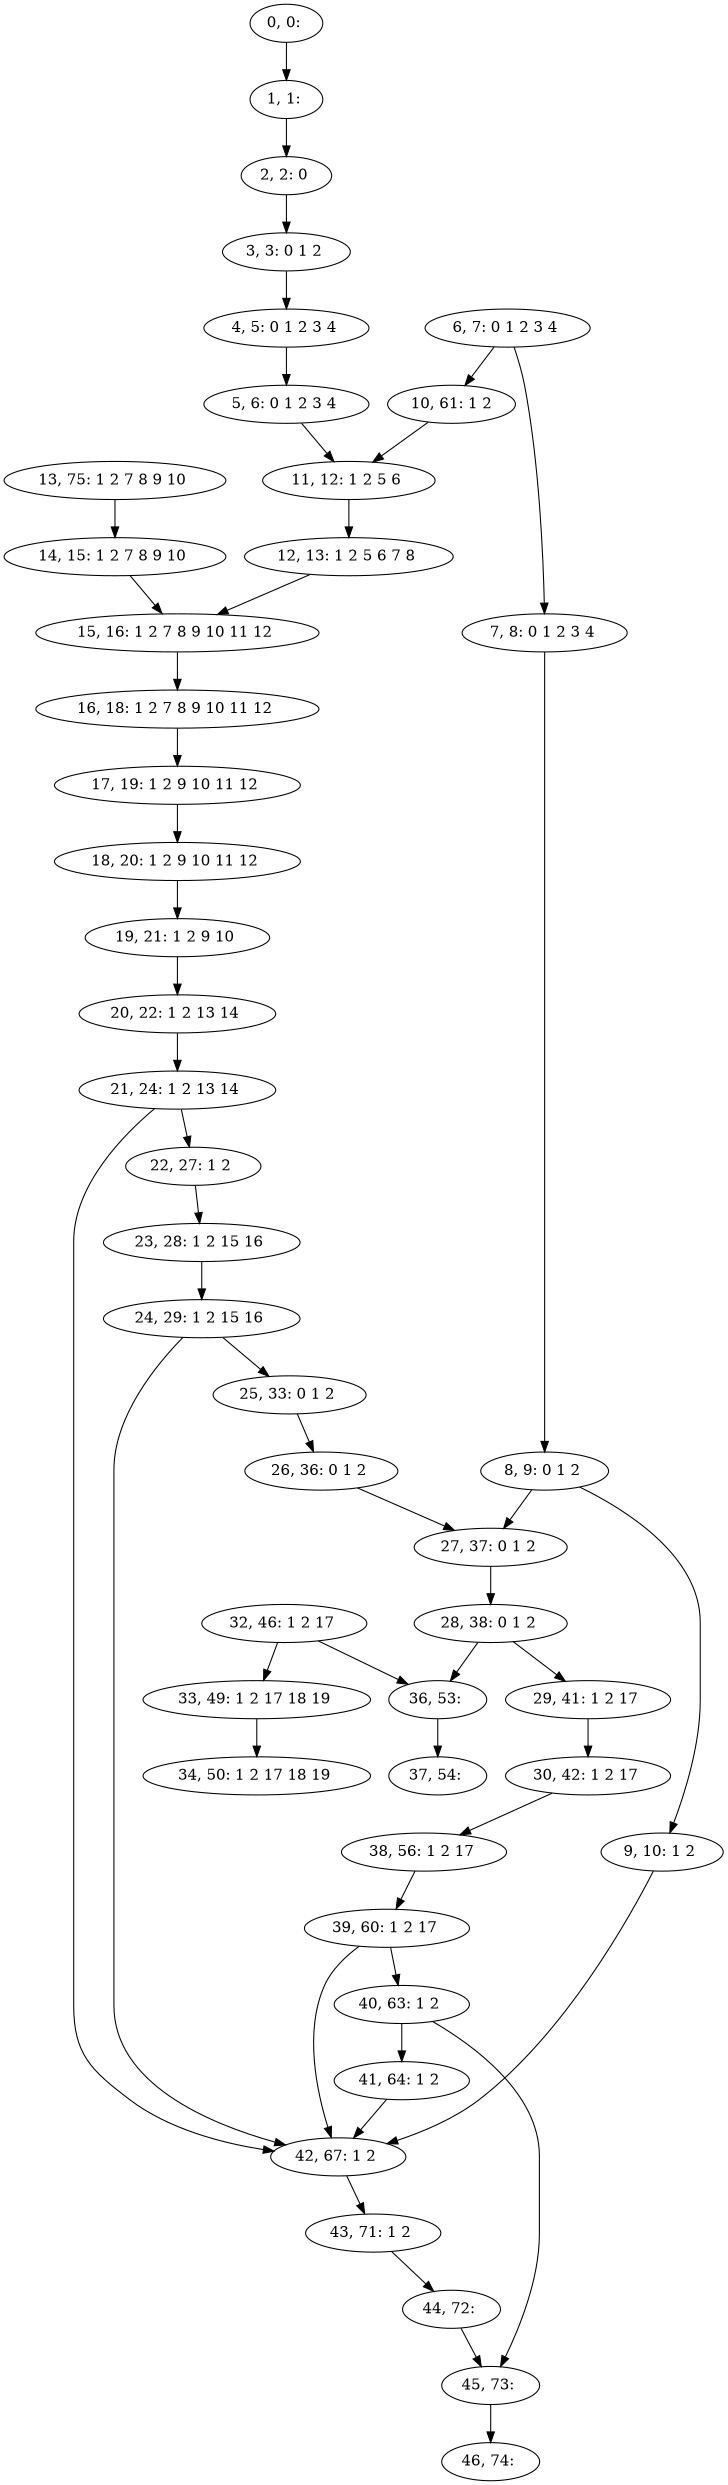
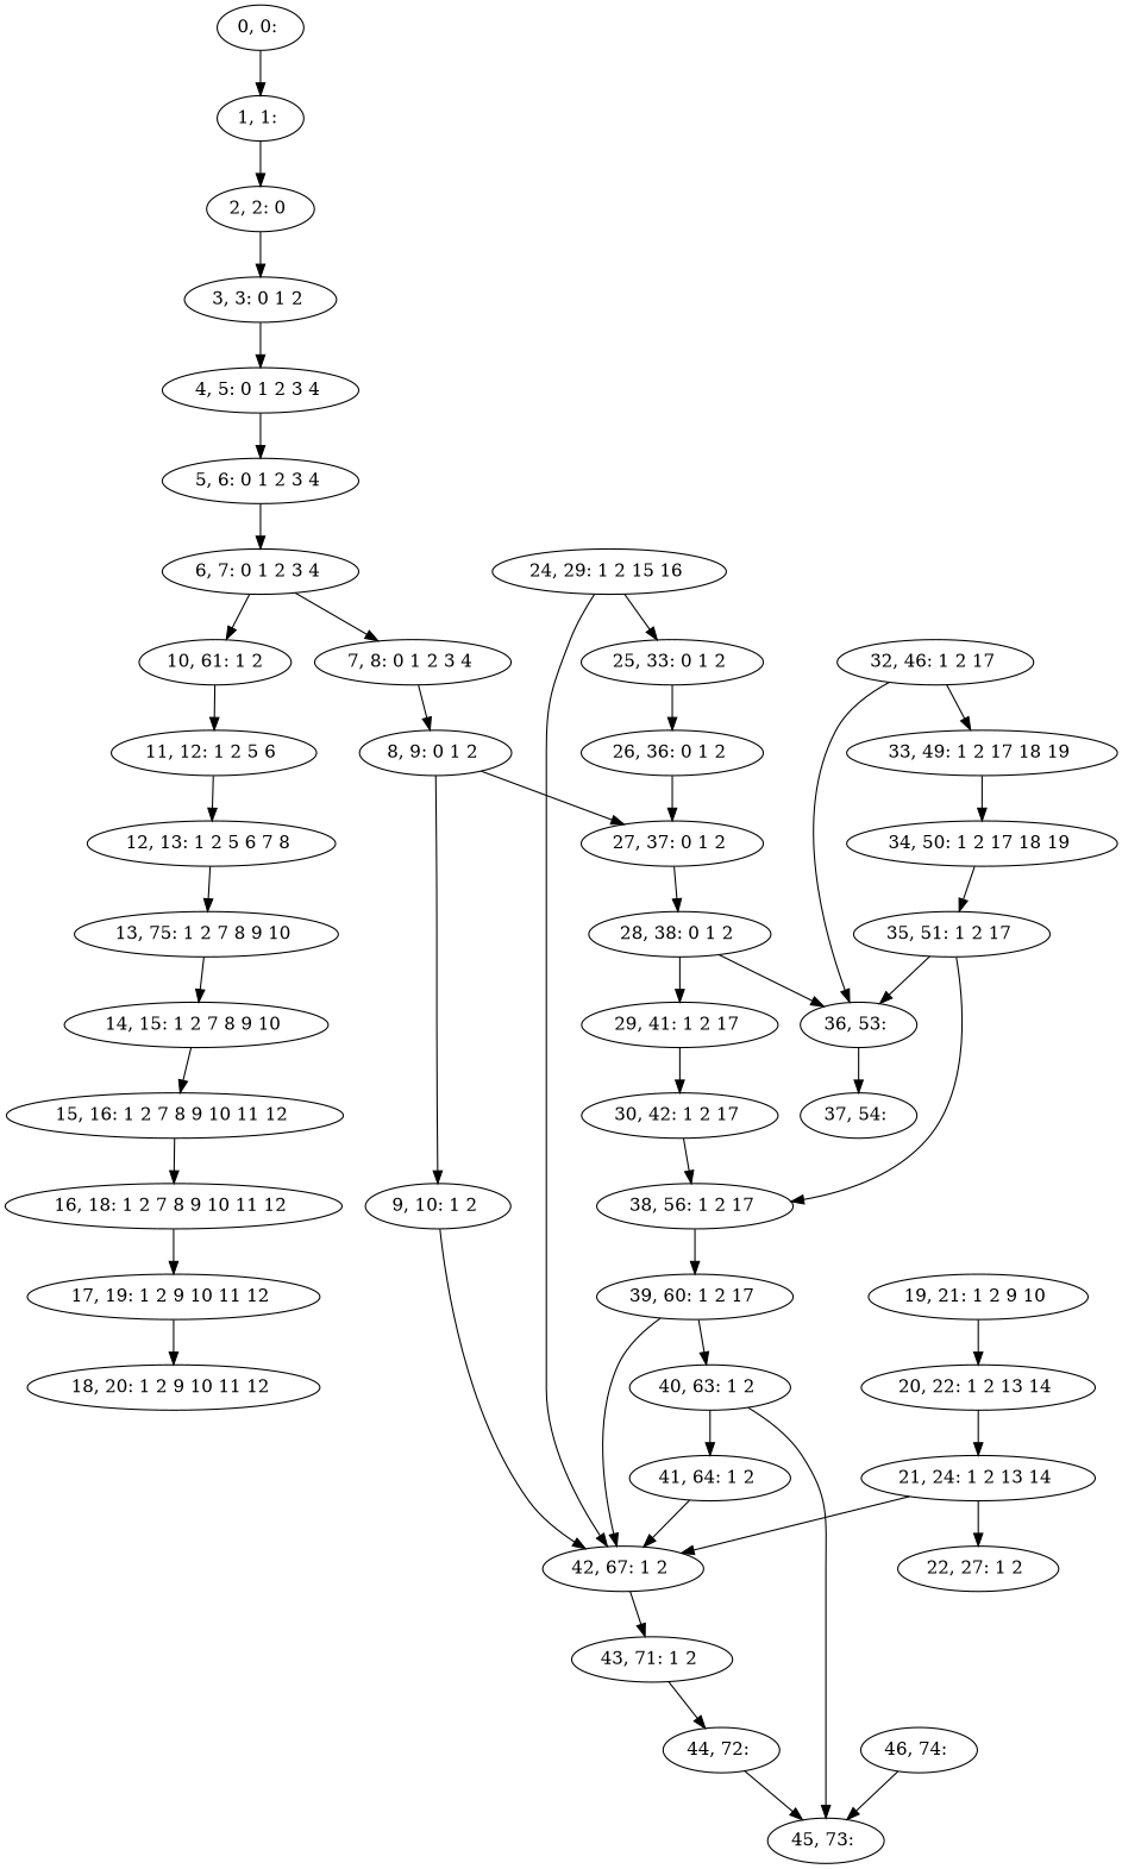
  digraph {
    n1 [label="0, 0: "]
    n2 [label="1, 1: "]
    n3 [label="2, 2: 0 "]
    n4 [label="3, 3: 0 1 2 "]
    n5 [label="4, 5: 0 1 2 3 4 "]
    n6 [label="5, 6: 0 1 2 3 4 "]
    n7 [label="6, 7: 0 1 2 3 4 "]
    n8 [label="7, 8: 0 1 2 3 4 "]
    n9 [label="10, 61: 1 2"]
    n10 [label="8, 9: 0 1 2 "]
    n11 [label="11, 12: 1 2 5 6 "]
    n12 [label="9, 10: 1 2 "]
    n13 [label="27, 37: 0 1 2 "]
    n14 [label="42, 67: 1 2 "]
    n15 [label="28, 38: 0 1 2 "]
    n16 [label="43, 71: 1 2 "]
    n17 [label="12, 13: 1 2 5 6 7 8 "]
    n18 [label="13, 75: 1 2 7 8 9 10 "]
    n19 [label="14, 15: 1 2 7 8 9 10 "]
    n20 [label="15, 16: 1 2 7 8 9 10 11 12 "]
    n21 [label="16, 18: 1 2 7 8 9 10 11 12 "]
    n22 [label="17, 19: 1 2 9 10 11 12 "]
    n23 [label="18, 20: 1 2 9 10 11 12 "]
    n24 [label="19, 21: 1 2 9 10 "]
    n25 [label="20, 22: 1 2 13 14 "]
    n26 [label="21, 24: 1 2 13 14 "]
    n27 [label="22, 27: 1 2 "]
-   n28 [label="23, 28: 1 2 15 16 "]
    n29 [label="24, 29: 1 2 15 16 "]
    n30 [label="25, 33: 0 1 2 "]
    n31 [label="26, 36: 0 1 2 "]
    n32 [label="29, 41: 1 2 17 "]
    n33 [label="36, 53: "]
    n34 [label="30, 42: 1 2 17 "]
    n35 [label="37, 54: "]
    n36 [label="38, 56: 1 2 17 "]
    n37 [label="39, 60: 1 2 17 "]
    n38 [label="32, 46: 1 2 17 "]
    n39 [label="33, 49: 1 2 17 18 19 "]
    n40 [label="34, 50: 1 2 17 18 19 "]
+   n41 [label="35, 51: 1 2 17 "]
    n42 [label="45, 73: "]
    n43 [label="46, 74: "]
    n44 [label="40, 63: 1 2 "]
    n45 [label="41, 64: 1 2 "]
    n46 [label="44, 72: "]
    n1 -> n2
    n2 -> n3
    n3 -> n4
    n4 -> n5
    n5 -> n6
-   n6 -> n11
+   n6 -> n7
    n7 -> n8
    n7 -> n9
    n8 -> n10
    n9 -> n11
    n10 -> n12
    n10 -> n13
    n11 -> n17
    n12 -> n14
    n13 -> n15
    n14 -> n16
    n15 -> n32
    n15 -> n33
    n16 -> n46
-   n17 -> n20
+   n17 -> n18
    n18 -> n19
    n19 -> n20
    n20 -> n21
    n21 -> n22
    n22 -> n23
-   n23 -> n24
    n24 -> n25
    n25 -> n26
    n26 -> n14
    n26 -> n27
-   n27 -> n28
-   n28 -> n29
    n29 -> n14
    n29 -> n30
    n30 -> n31
    n31 -> n13
    n32 -> n34
    n33 -> n35
    n34 -> n36
    n36 -> n37
    n37 -> n14
    n37 -> n44
    n38 -> n33
    n38 -> n39
    n39 -> n40
-   n42 -> n43
+   n40 -> n41
+   n41 -> n33
+   n41 -> n36
+   n43 -> n42
    n44 -> n42
    n44 -> n45
    n45 -> n14
    n46 -> n42
  }
